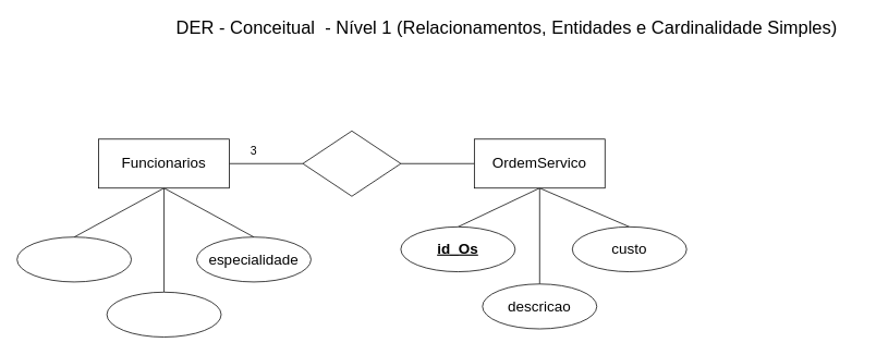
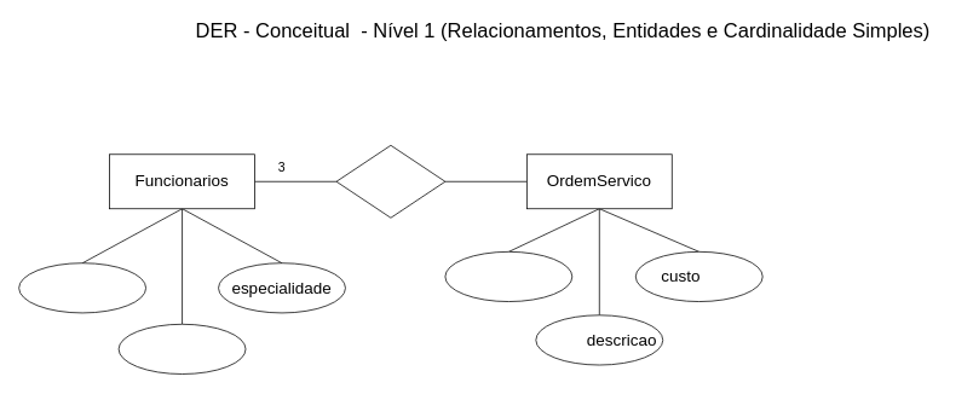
  <mxCell id="0" />
  <mxCell id="1" parent="0" />
  <mxCell id="2" style="rounded=0;orthogonalLoop=1;jettySize=auto;html=1;exitX=0.5;exitY=1;exitDx=0;exitDy=0;entryX=0.5;entryY=0;entryDx=0;entryDy=0;fontSize=18;endArrow=none;endFill=0;" parent="1" source="6" target="15" edge="1"><mxGeometry relative="1" as="geometry" /></mxCell>
  <mxCell id="3" style="edgeStyle=none;rounded=0;orthogonalLoop=1;jettySize=auto;html=1;exitX=0.5;exitY=1;exitDx=0;exitDy=0;entryX=0.5;entryY=0;entryDx=0;entryDy=0;fontSize=18;endArrow=none;endFill=0;" parent="1" source="6" target="16" edge="1"><mxGeometry relative="1" as="geometry" /></mxCell>
  <mxCell id="4" style="edgeStyle=none;rounded=0;orthogonalLoop=1;jettySize=auto;html=1;exitX=0.5;exitY=1;exitDx=0;exitDy=0;entryX=0.5;entryY=0;entryDx=0;entryDy=0;fontSize=18;endArrow=none;endFill=0;" parent="1" source="6" target="17" edge="1"><mxGeometry relative="1" as="geometry" /></mxCell>
  <mxCell id="5" style="edgeStyle=none;rounded=0;orthogonalLoop=1;jettySize=auto;html=1;exitX=1;exitY=0.5;exitDx=0;exitDy=0;entryX=0;entryY=0.5;entryDx=0;entryDy=0;fontSize=18;endArrow=none;endFill=0;" parent="1" source="6" target="12" edge="1"><mxGeometry relative="1" as="geometry" /></mxCell>
  <mxCell id="6" value="" style="rounded=0;whiteSpace=wrap;html=1;" parent="1" vertex="1"><mxGeometry x="120" y="170" width="160" height="60" as="geometry" /></mxCell>
  <mxCell id="7" style="edgeStyle=none;rounded=0;orthogonalLoop=1;jettySize=auto;html=1;exitX=0;exitY=0.5;exitDx=0;exitDy=0;entryX=1;entryY=0.5;entryDx=0;entryDy=0;fontSize=18;endArrow=none;endFill=0;" parent="1" source="11" target="12" edge="1"><mxGeometry relative="1" as="geometry" /></mxCell>
  <mxCell id="8" style="edgeStyle=none;rounded=0;orthogonalLoop=1;jettySize=auto;html=1;exitX=0.5;exitY=1;exitDx=0;exitDy=0;entryX=0.5;entryY=0;entryDx=0;entryDy=0;fontSize=18;endArrow=none;endFill=0;" parent="1" source="11" target="21" edge="1"><mxGeometry relative="1" as="geometry" /></mxCell>
  <mxCell id="9" style="edgeStyle=none;rounded=0;orthogonalLoop=1;jettySize=auto;html=1;exitX=0.5;exitY=1;exitDx=0;exitDy=0;entryX=0.5;entryY=0;entryDx=0;entryDy=0;fontSize=18;endArrow=none;endFill=0;" parent="1" source="11" target="19" edge="1"><mxGeometry relative="1" as="geometry" /></mxCell>
  <mxCell id="10" style="edgeStyle=none;rounded=0;orthogonalLoop=1;jettySize=auto;html=1;exitX=0.5;exitY=1;exitDx=0;exitDy=0;entryX=0.5;entryY=0;entryDx=0;entryDy=0;fontSize=18;endArrow=none;endFill=0;" parent="1" source="11" target="23" edge="1"><mxGeometry relative="1" as="geometry" /></mxCell>
  <mxCell id="11" value="" style="rounded=0;whiteSpace=wrap;html=1;" parent="1" vertex="1"><mxGeometry x="580" y="170" width="160" height="60" as="geometry" /></mxCell>
  <mxCell id="12" value="" style="rhombus;whiteSpace=wrap;html=1;" parent="1" vertex="1"><mxGeometry x="370" y="160" width="120" height="80" as="geometry" /></mxCell>
  <mxCell id="13" value="Funcionarios" style="text;html=1;strokeColor=none;fillColor=none;align=center;verticalAlign=middle;whiteSpace=wrap;rounded=0;fontSize=18;" parent="1" vertex="1"><mxGeometry x="170" y="185" width="60" height="30" as="geometry" /></mxCell>
  <mxCell id="14" value="OrdemServico" style="text;html=1;strokeColor=none;fillColor=none;align=center;verticalAlign=middle;whiteSpace=wrap;rounded=0;fontSize=18;" parent="1" vertex="1"><mxGeometry x="630" y="185" width="60" height="30" as="geometry" /></mxCell>
  <mxCell id="15" value="" style="ellipse;whiteSpace=wrap;html=1;fontSize=18;" parent="1" vertex="1"><mxGeometry x="20" y="290" width="140" height="55" as="geometry" /></mxCell>
  <mxCell id="16" value="" style="ellipse;whiteSpace=wrap;html=1;fontSize=18;" parent="1" vertex="1"><mxGeometry x="130" y="357.5" width="140" height="55" as="geometry" /></mxCell>
  <mxCell id="17" value="" style="ellipse;whiteSpace=wrap;html=1;fontSize=18;" parent="1" vertex="1"><mxGeometry x="240" y="290" width="140" height="55" as="geometry" /></mxCell>
  <mxCell id="18" value="especialidade" style="text;html=1;strokeColor=none;fillColor=none;align=center;verticalAlign=middle;whiteSpace=wrap;rounded=0;fontSize=18;" parent="1" vertex="1"><mxGeometry x="280" y="302.5" width="60" height="30" as="geometry" /></mxCell>
  <mxCell id="19" value="" style="ellipse;whiteSpace=wrap;html=1;fontSize=18;" parent="1" vertex="1"><mxGeometry x="490" y="277.5" width="140" height="55" as="geometry" /></mxCell>
- <mxCell id="20" value="&lt;u&gt;id_Os&lt;/u&gt;" style="text;html=1;strokeColor=none;fillColor=none;align=center;verticalAlign=middle;whiteSpace=wrap;rounded=0;fontSize=18;fontStyle=5" parent="1" vertex="1"><mxGeometry x="530" y="290" width="60" height="30" as="geometry" /></mxCell>
  <mxCell id="21" value="" style="ellipse;whiteSpace=wrap;html=1;fontSize=18;" parent="1" vertex="1"><mxGeometry x="590" y="347.5" width="140" height="55" as="geometry" /></mxCell>
- <mxCell id="22" value="descricao" style="text;html=1;strokeColor=none;fillColor=none;align=center;verticalAlign=middle;whiteSpace=wrap;rounded=0;fontSize=18;fontStyle=0" parent="1" vertex="1"><mxGeometry x="630" y="360" width="60" height="30" as="geometry" /></mxCell>
+ <mxCell id="22" value="descricao" style="text;html=1;strokeColor=none;fillColor=none;align=center;verticalAlign=middle;whiteSpace=wrap;rounded=0;fontSize=18;fontStyle=0" parent="1" vertex="1"><mxGeometry x="655" y="360" width="60" height="30" as="geometry" /></mxCell>
  <mxCell id="23" value="" style="ellipse;whiteSpace=wrap;html=1;fontSize=18;" parent="1" vertex="1"><mxGeometry x="700" y="277.5" width="140" height="55" as="geometry" /></mxCell>
- <mxCell id="24" value="custo" style="text;html=1;strokeColor=none;fillColor=none;align=center;verticalAlign=middle;whiteSpace=wrap;rounded=0;fontSize=18;fontStyle=0" parent="1" vertex="1"><mxGeometry x="740" y="290" width="60" height="30" as="geometry" /></mxCell>
+ <mxCell id="24" value="custo" style="text;html=1;strokeColor=none;fillColor=none;align=center;verticalAlign=middle;whiteSpace=wrap;rounded=0;fontSize=18;fontStyle=0" parent="1" vertex="1"><mxGeometry x="720" y="290" width="60" height="30" as="geometry" /></mxCell>
  <mxCell id="25" value="3" style="text;html=1;strokeColor=none;fillColor=none;align=center;verticalAlign=middle;whiteSpace=wrap;rounded=0;fontSize=14;" parent="1" vertex="1"><mxGeometry x="280" y="170" width="60" height="30" as="geometry" /></mxCell>
  <mxCell id="26" value="DER - Conceitual&amp;nbsp; - Nível 1 (Relacionamentos, Entidades e Cardinalidade Simples)" style="text;html=1;strokeColor=none;fillColor=none;align=center;verticalAlign=middle;whiteSpace=wrap;rounded=0;fontSize=22;" parent="1" vertex="1"><mxGeometry x="190" y="20" width="860" height="30" as="geometry" /></mxCell>
